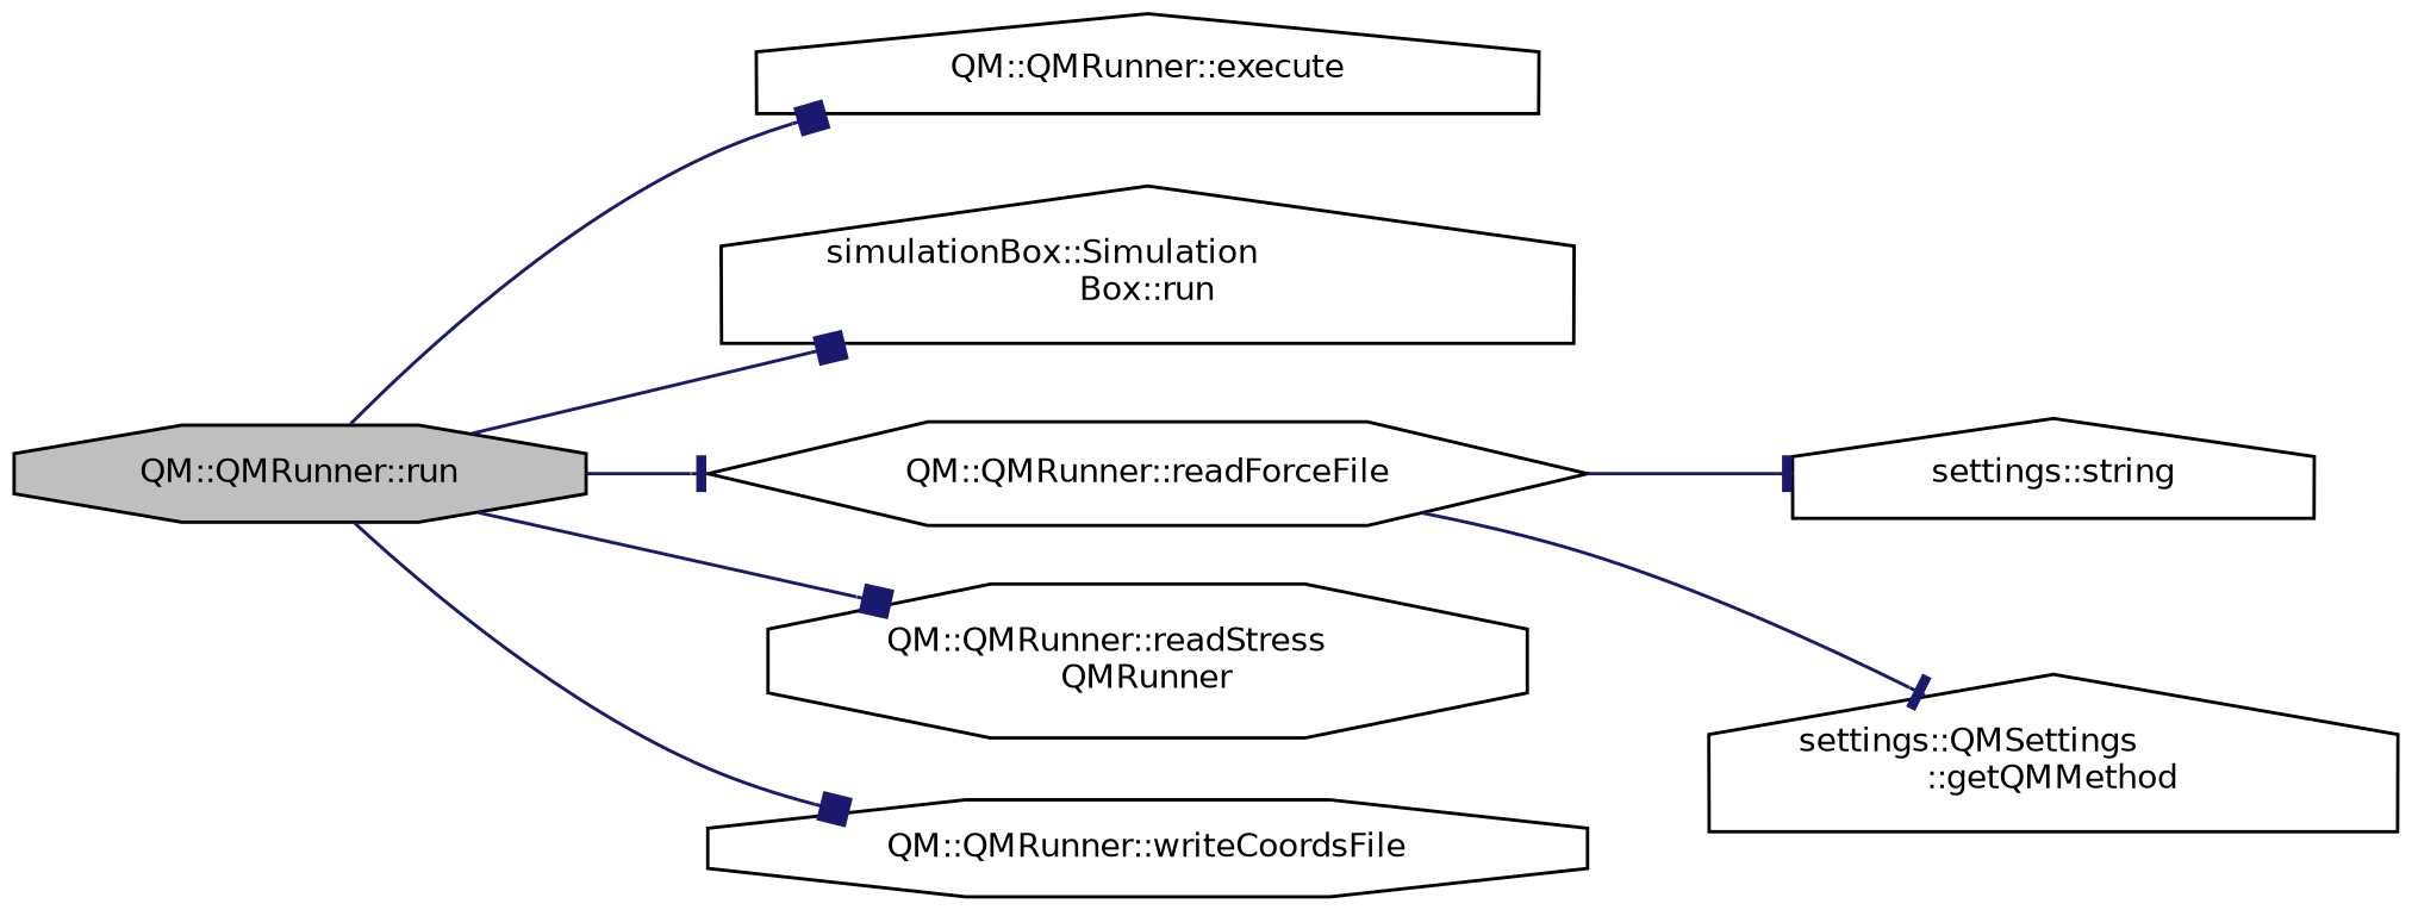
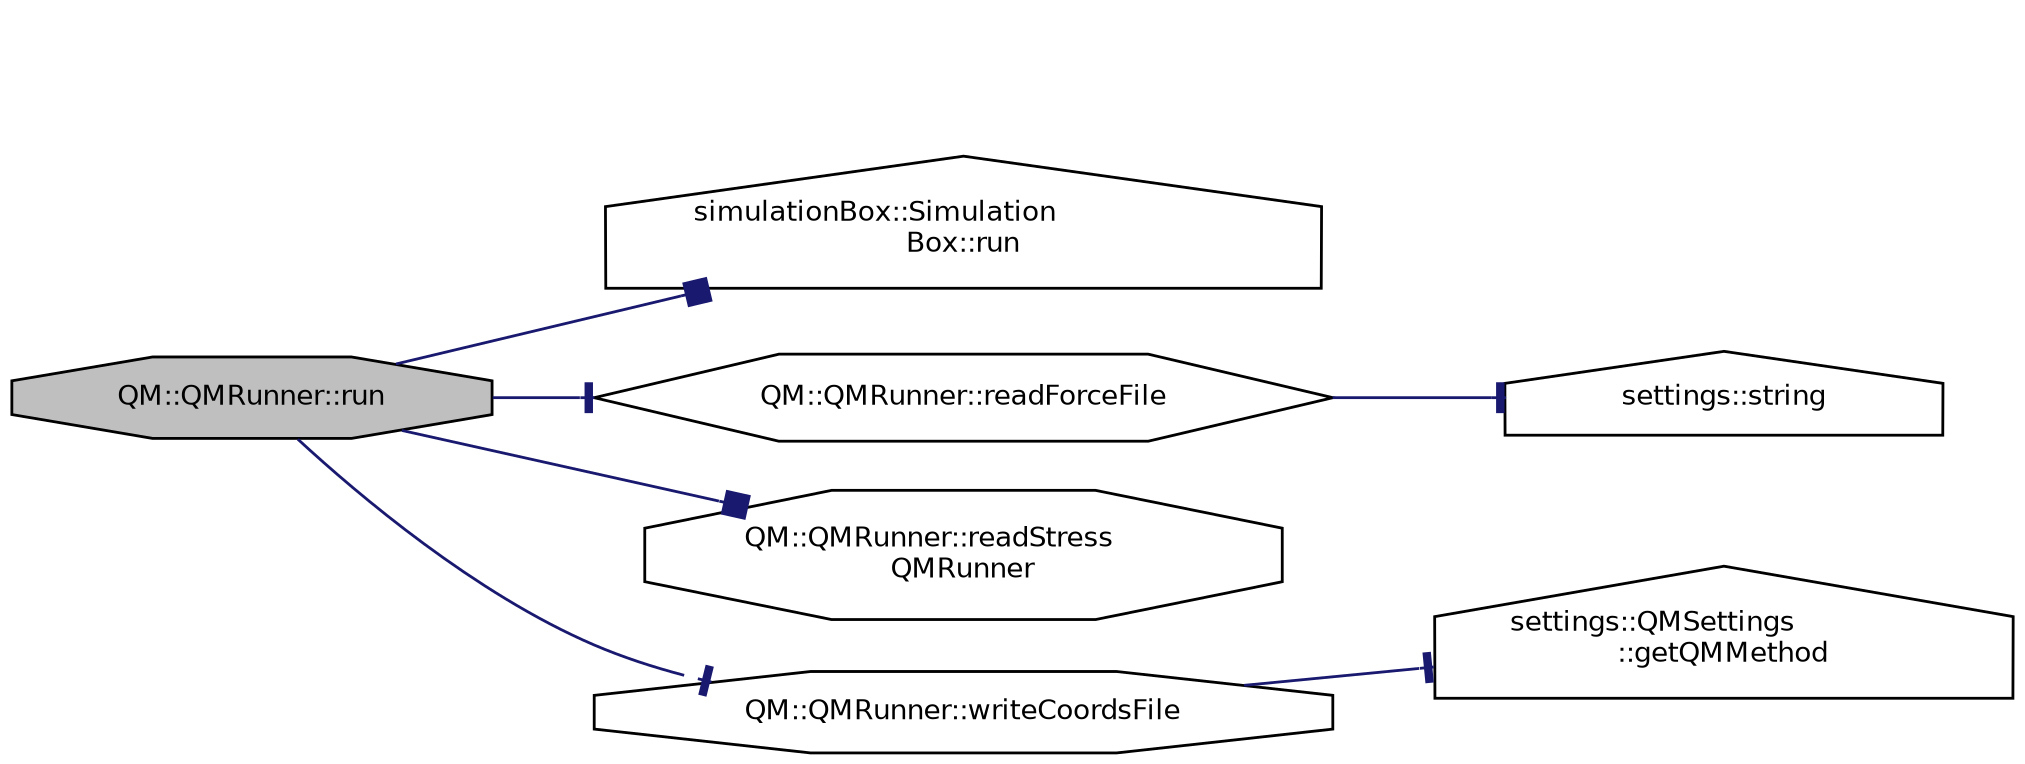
  digraph {
    rankdir=LR
    node [color=black fillcolor=white fontname=Helvetica fontsize=10 shape=house style=filled]
    edge [arrowhead=box color=midnightblue fontname=Helvetica fontsize=10 labelfontname=Helvetica labelfontsize=10 style=solid]
    n1 [fillcolor=grey75 fontcolor=black height=0.2 label="QM::QMRunner::run" shape=octagon width=0.4]
-   n2 [height=0.2 label="QM::QMRunner::execute" width=0.4]
    n3 [height=0.2 label="simulationBox::Simulation\lBox::run" width=0.4]
    n4 [height=0.2 label="QM::QMRunner::readForceFile" shape=hexagon width=0.4]
    n5 [height=0.2 label="QM::QMRunner::readStress\lQMRunner" shape=octagon width=0.4]
    n6 [height=0.2 label="QM::QMRunner::writeCoordsFile" shape=octagon width=0.4]
    n7 [height=0.2 label="settings::QMSettings\l::getQMMethod" width=0.4]
    n8 [height=0.2 label="settings::string" width=0.4]
-   n1 -> n2
    n1 -> n3
    n1 -> n4 [arrowhead=tee]
    n1 -> n5
-   n1 -> n6
-   n4 -> n7 [arrowhead=tee]
+   n1 -> n6 [arrowhead=tee]
+   n6 -> n7 [arrowhead=tee]
    n4 -> n8 [arrowhead=tee]
  }
